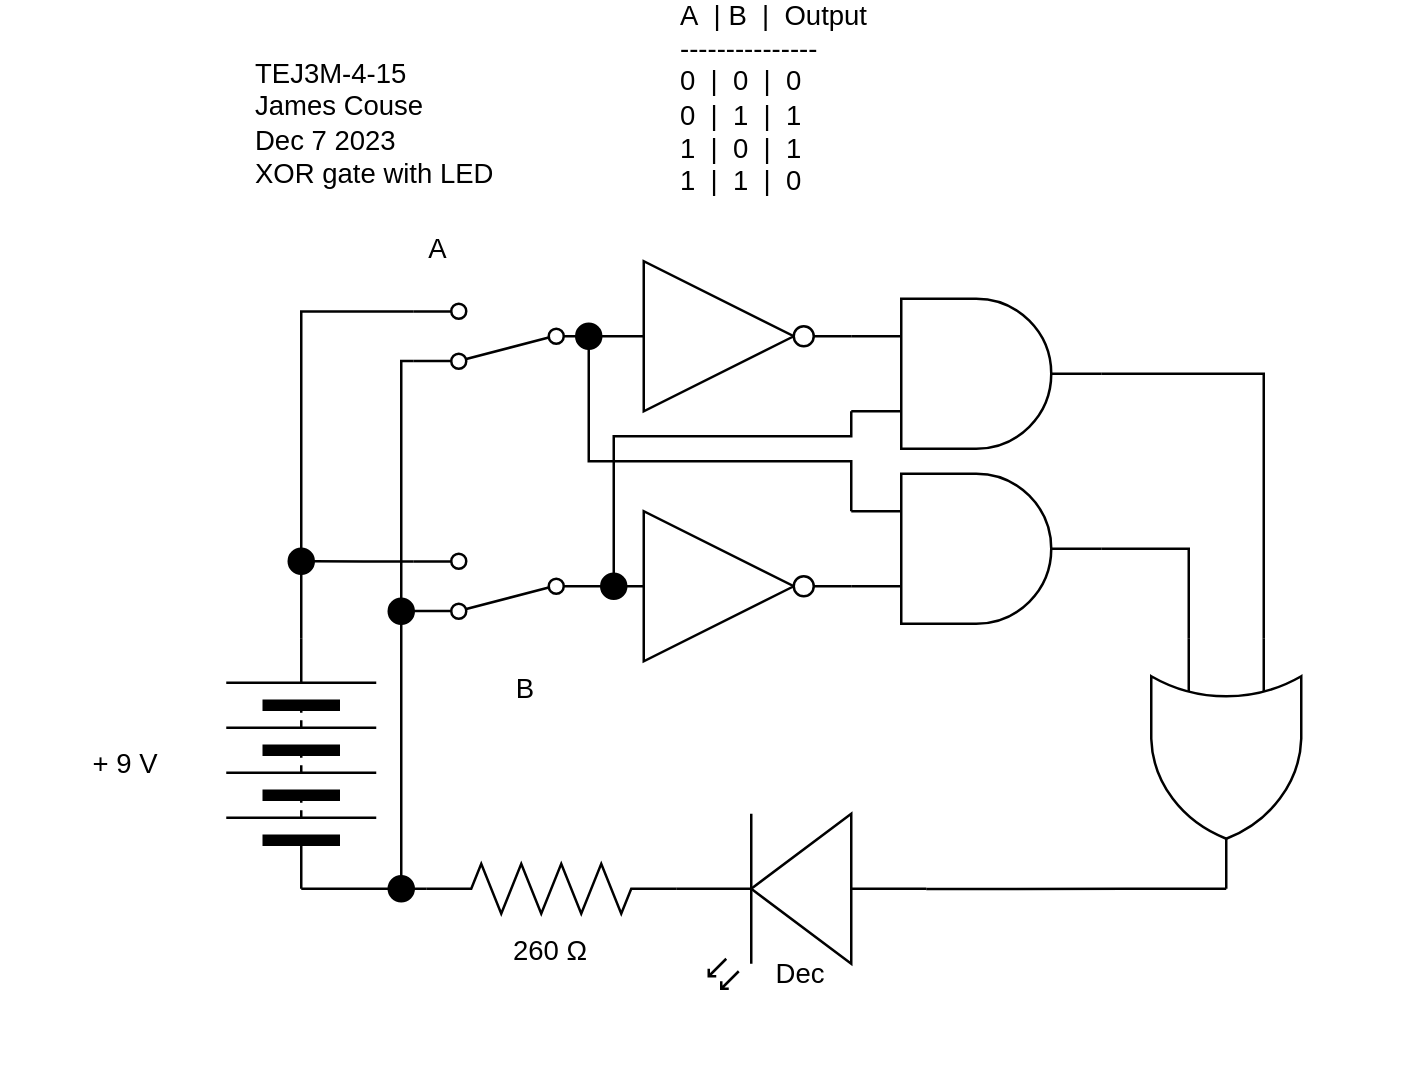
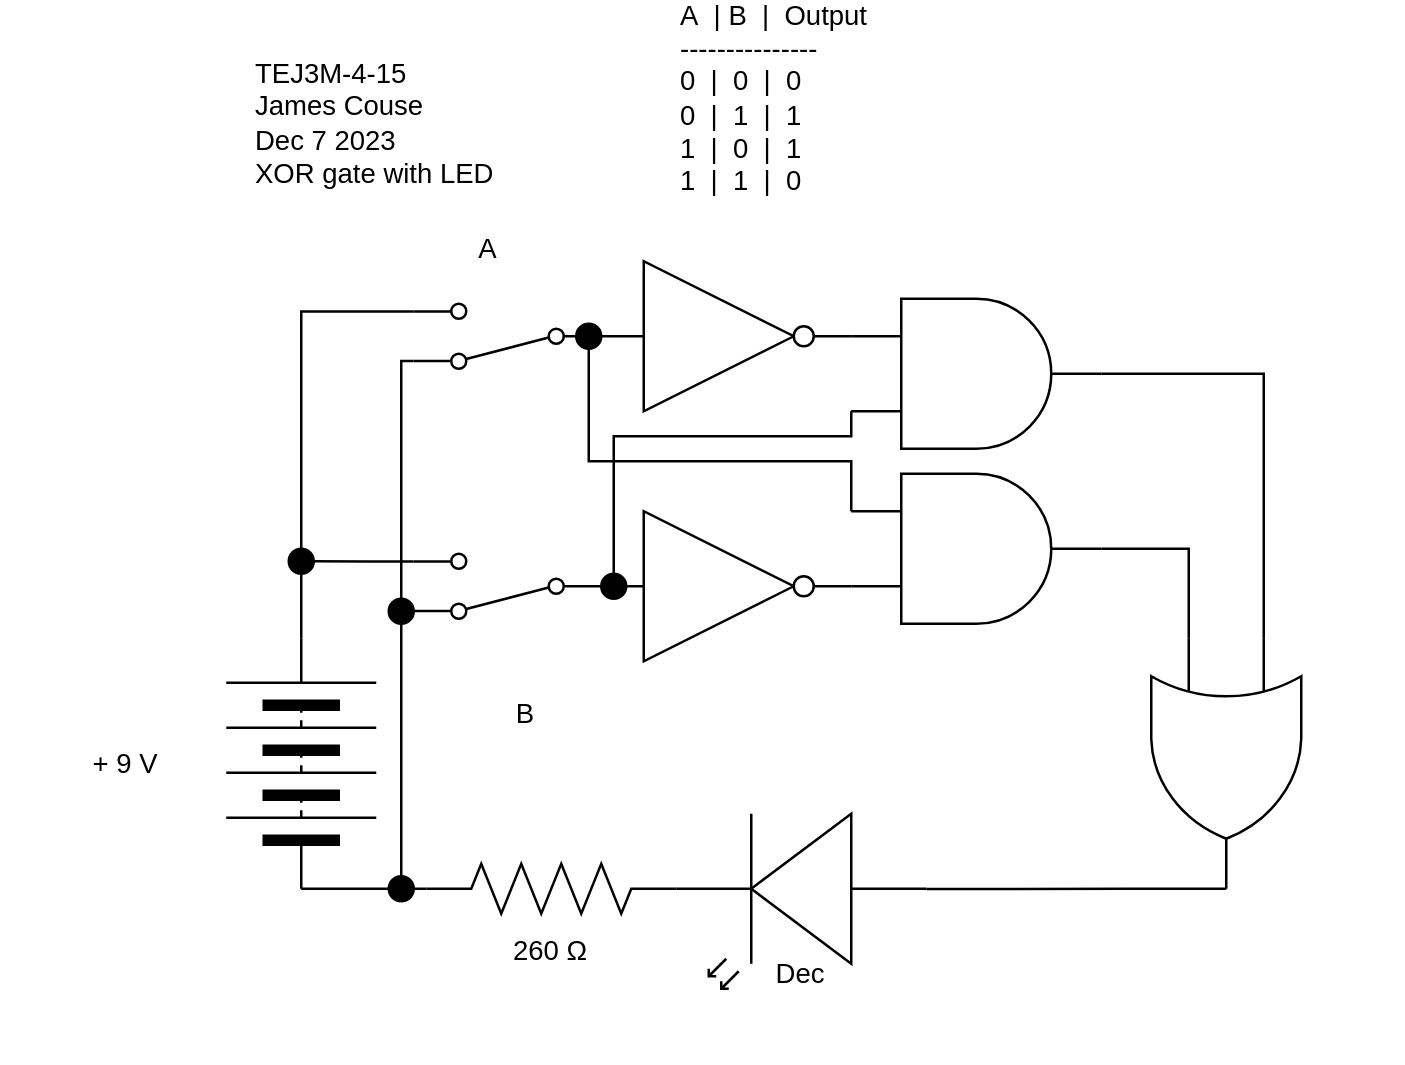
  <mxCell id="0" />
  <mxCell id="1" parent="0" />
  <mxCell id="2" style="edgeStyle=orthogonalEdgeStyle;shape=connector;rounded=0;html=1;exitX=0;exitY=0.5;exitDx=0;exitDy=0;entryX=0;entryY=0.5;entryDx=0;entryDy=0;labelBackgroundColor=default;strokeColor=default;fontFamily=Helvetica;fontSize=11;fontColor=default;endArrow=none;endFill=0;" parent="1" source="3" target="29" edge="1"><mxGeometry relative="1" as="geometry"><Array as="points"><mxPoint x="140" y="351" /><mxPoint x="140" y="351" /></Array></mxGeometry></mxCell>
  <mxCell id="3" value="" style="pointerEvents=1;verticalLabelPosition=bottom;shadow=0;dashed=0;align=center;html=1;verticalAlign=top;shape=mxgraph.electrical.miscellaneous.batteryStack;rotation=-90;" parent="1" vertex="1"><mxGeometry x="70" y="271" width="100" height="60" as="geometry" /></mxCell>
  <mxCell id="4" value="" style="verticalLabelPosition=bottom;shadow=0;dashed=0;align=center;html=1;verticalAlign=top;shape=mxgraph.electrical.opto_electronics.led_2;pointerEvents=1;rotation=-180;" parent="1" vertex="1"><mxGeometry x="270" y="321" width="100" height="70" as="geometry" /></mxCell>
  <mxCell id="5" value="+ 9 V" style="text;strokeColor=none;align=center;fillColor=none;html=1;verticalAlign=middle;whiteSpace=wrap;rounded=0;fontFamily=Helvetica;fontSize=11;fontColor=default;" parent="1" vertex="1"><mxGeometry x="20" y="286" width="60" height="30" as="geometry" /></mxCell>
  <mxCell id="6" value="TEJ3M-4-15&lt;br&gt;James Couse&lt;br&gt;Dec 7 2023&lt;br&gt;XOR gate with LED" style="text;strokeColor=none;align=left;fillColor=none;html=1;verticalAlign=middle;whiteSpace=wrap;rounded=0;fontFamily=Helvetica;fontSize=11;fontColor=default;" parent="1" vertex="1"><mxGeometry x="100" y="30" width="130" height="30" as="geometry" /></mxCell>
  <mxCell id="7" style="edgeStyle=orthogonalEdgeStyle;shape=connector;rounded=0;html=1;exitX=1;exitY=0.88;exitDx=0;exitDy=0;entryX=1;entryY=0.5;entryDx=0;entryDy=0;labelBackgroundColor=default;strokeColor=default;fontFamily=Helvetica;fontSize=11;fontColor=default;endArrow=none;endFill=0;" parent="1" source="9" target="26" edge="1"><mxGeometry relative="1" as="geometry" /></mxCell>
  <mxCell id="8" style="edgeStyle=none;html=1;exitX=1;exitY=0.12;exitDx=0;exitDy=0;" edge="1" parent="1" source="9"><mxGeometry relative="1" as="geometry"><mxPoint x="165.056" y="239.833" as="targetPoint" /></mxGeometry></mxCell>
  <mxCell id="9" value="" style="shape=mxgraph.electrical.electro-mechanical.twoWaySwitch;aspect=fixed;elSwitchState=2;rotation=-180;flipV=0;" parent="1" vertex="1"><mxGeometry x="165" y="217" width="75" height="26" as="geometry" /></mxCell>
  <mxCell id="10" value="&lt;div&gt;A&amp;nbsp; | B&amp;nbsp; |&amp;nbsp; Output&lt;/div&gt;&lt;div&gt;---------------&lt;/div&gt;&lt;div&gt;0&amp;nbsp; |&amp;nbsp; 0&amp;nbsp; |&amp;nbsp; 0&lt;/div&gt;&lt;div&gt;0&amp;nbsp; |&amp;nbsp; 1&amp;nbsp; |&amp;nbsp; 1&lt;/div&gt;&lt;div&gt;1&amp;nbsp; |&amp;nbsp; 0&amp;nbsp; |&amp;nbsp; 1&lt;/div&gt;&lt;div&gt;1&amp;nbsp; |&amp;nbsp; 1&amp;nbsp; |&amp;nbsp; 0&lt;/div&gt;" style="text;strokeColor=none;align=left;fillColor=none;html=1;verticalAlign=middle;whiteSpace=wrap;rounded=0;fontFamily=Helvetica;fontSize=11;fontColor=default;" parent="1" vertex="1"><mxGeometry x="270" y="20" width="80" height="30" as="geometry" /></mxCell>
- <mxCell id="11" value="B" style="text;strokeColor=none;align=center;fillColor=none;html=1;verticalAlign=middle;whiteSpace=wrap;rounded=0;fontFamily=Helvetica;fontSize=11;fontColor=default;" parent="1" vertex="1"><mxGeometry x="180" y="256" width="60" height="30" as="geometry" /></mxCell>
+ <mxCell id="11" value="B" style="text;strokeColor=none;align=center;fillColor=none;html=1;verticalAlign=middle;whiteSpace=wrap;rounded=0;fontFamily=Helvetica;fontSize=11;fontColor=default;" parent="1" vertex="1"><mxGeometry x="180" y="266" width="60" height="30" as="geometry" /></mxCell>
  <mxCell id="12" value="Dec" style="text;strokeColor=none;align=center;fillColor=none;html=1;verticalAlign=middle;whiteSpace=wrap;rounded=0;fontFamily=Helvetica;fontSize=11;fontColor=default;" parent="1" vertex="1"><mxGeometry x="290" y="370" width="60" height="30" as="geometry" /></mxCell>
  <mxCell id="13" value="260 Ω" style="text;strokeColor=none;align=center;fillColor=none;html=1;verticalAlign=middle;whiteSpace=wrap;rounded=0;fontFamily=Helvetica;fontSize=11;fontColor=default;" parent="1" vertex="1"><mxGeometry x="190" y="361" width="60" height="30" as="geometry" /></mxCell>
  <mxCell id="14" value="" style="shape=mxgraph.electrical.electro-mechanical.twoWaySwitch;aspect=fixed;elSwitchState=2;rotation=-180;" parent="1" vertex="1"><mxGeometry x="165" y="117" width="75" height="26" as="geometry" /></mxCell>
  <mxCell id="15" style="edgeStyle=orthogonalEdgeStyle;shape=connector;rounded=0;html=1;exitX=1;exitY=0.5;exitDx=0;exitDy=0;exitPerimeter=0;entryX=1;entryY=0.5;entryDx=0;entryDy=0;labelBackgroundColor=default;strokeColor=default;fontFamily=Helvetica;fontSize=11;fontColor=default;endArrow=none;endFill=0;" parent="1" source="16" target="29" edge="1"><mxGeometry relative="1" as="geometry" /></mxCell>
  <mxCell id="16" value="" style="pointerEvents=1;verticalLabelPosition=bottom;shadow=0;dashed=0;align=center;html=1;verticalAlign=top;shape=mxgraph.electrical.resistors.resistor_2;rotation=-180;" parent="1" vertex="1"><mxGeometry x="170" y="341" width="100" height="20" as="geometry" /></mxCell>
- <mxCell id="17" value="A" style="text;strokeColor=none;align=center;fillColor=none;html=1;verticalAlign=middle;whiteSpace=wrap;rounded=0;fontFamily=Helvetica;fontSize=11;fontColor=default;" parent="1" vertex="1"><mxGeometry x="145" y="80" width="60" height="30" as="geometry" /></mxCell>
+ <mxCell id="17" value="A" style="text;strokeColor=none;align=center;fillColor=none;html=1;verticalAlign=middle;whiteSpace=wrap;rounded=0;fontFamily=Helvetica;fontSize=11;fontColor=default;" parent="1" vertex="1"><mxGeometry x="165" y="80" width="60" height="30" as="geometry" /></mxCell>
  <mxCell id="18" value="" style="verticalLabelPosition=bottom;shadow=0;dashed=0;align=center;html=1;verticalAlign=top;shape=mxgraph.electrical.logic_gates.inverter_2" parent="1" vertex="1"><mxGeometry x="240" y="100" width="100" height="60" as="geometry" /></mxCell>
  <mxCell id="19" value="" style="verticalLabelPosition=bottom;shadow=0;dashed=0;align=center;html=1;verticalAlign=top;shape=mxgraph.electrical.logic_gates.inverter_2" parent="1" vertex="1"><mxGeometry x="240" y="200" width="100" height="60" as="geometry" /></mxCell>
  <mxCell id="20" style="edgeStyle=orthogonalEdgeStyle;shape=connector;rounded=0;html=1;exitX=1;exitY=0.5;exitDx=0;exitDy=0;exitPerimeter=0;entryX=0;entryY=0.75;entryDx=0;entryDy=0;entryPerimeter=0;labelBackgroundColor=default;strokeColor=default;fontFamily=Helvetica;fontSize=11;fontColor=default;endArrow=none;endFill=0;" parent="1" source="21" target="28" edge="1"><mxGeometry relative="1" as="geometry" /></mxCell>
  <mxCell id="21" value="" style="verticalLabelPosition=bottom;shadow=0;dashed=0;align=center;html=1;verticalAlign=top;shape=mxgraph.electrical.logic_gates.logic_gate;operation=and;" parent="1" vertex="1"><mxGeometry x="340" y="185" width="100" height="60" as="geometry" /></mxCell>
  <mxCell id="22" style="edgeStyle=orthogonalEdgeStyle;shape=connector;rounded=0;html=1;exitX=1;exitY=0.5;exitDx=0;exitDy=0;exitPerimeter=0;entryX=0;entryY=0.25;entryDx=0;entryDy=0;entryPerimeter=0;labelBackgroundColor=default;strokeColor=default;fontFamily=Helvetica;fontSize=11;fontColor=default;endArrow=none;endFill=0;" parent="1" source="23" target="28" edge="1"><mxGeometry relative="1" as="geometry" /></mxCell>
  <mxCell id="23" value="" style="verticalLabelPosition=bottom;shadow=0;dashed=0;align=center;html=1;verticalAlign=top;shape=mxgraph.electrical.logic_gates.logic_gate;operation=and;" parent="1" vertex="1"><mxGeometry x="340" y="115" width="100" height="60" as="geometry" /></mxCell>
  <mxCell id="24" style="edgeStyle=orthogonalEdgeStyle;shape=connector;rounded=0;html=1;exitX=0.5;exitY=1;exitDx=0;exitDy=0;entryX=1;entryY=0.5;entryDx=0;entryDy=0;labelBackgroundColor=default;strokeColor=default;fontFamily=Helvetica;fontSize=11;fontColor=default;endArrow=none;endFill=0;" parent="1" source="26" target="3" edge="1"><mxGeometry relative="1" as="geometry" /></mxCell>
  <mxCell id="25" style="edgeStyle=orthogonalEdgeStyle;shape=connector;rounded=0;html=1;exitX=0.5;exitY=0;exitDx=0;exitDy=0;entryX=1;entryY=0.88;entryDx=0;entryDy=0;labelBackgroundColor=default;strokeColor=default;fontFamily=Helvetica;fontSize=11;fontColor=default;endArrow=none;endFill=0;" parent="1" source="26" target="14" edge="1"><mxGeometry relative="1" as="geometry" /></mxCell>
  <mxCell id="26" value="" style="ellipse;whiteSpace=wrap;html=1;aspect=fixed;fontFamily=Helvetica;fontSize=11;fontColor=default;strokeColor=#000000;fillColor=#000000;" parent="1" vertex="1"><mxGeometry x="115" y="215" width="10" height="10" as="geometry" /></mxCell>
  <mxCell id="27" style="edgeStyle=orthogonalEdgeStyle;shape=connector;rounded=0;html=1;exitX=1;exitY=0.5;exitDx=0;exitDy=0;exitPerimeter=0;entryX=0;entryY=0.57;entryDx=0;entryDy=0;entryPerimeter=0;labelBackgroundColor=default;strokeColor=default;fontFamily=Helvetica;fontSize=11;fontColor=default;endArrow=none;endFill=0;" parent="1" source="28" target="4" edge="1"><mxGeometry relative="1" as="geometry"><Array as="points"><mxPoint x="450" y="351" /><mxPoint x="450" y="351" /></Array></mxGeometry></mxCell>
  <mxCell id="28" value="" style="verticalLabelPosition=bottom;shadow=0;dashed=0;align=center;html=1;verticalAlign=top;shape=mxgraph.electrical.logic_gates.logic_gate;operation=or;fontFamily=Helvetica;fontSize=11;fontColor=default;rotation=90;" parent="1" vertex="1"><mxGeometry x="440" y="271" width="100" height="60" as="geometry" /></mxCell>
  <mxCell id="29" value="" style="ellipse;whiteSpace=wrap;html=1;aspect=fixed;fontFamily=Helvetica;fontSize=11;fontColor=default;strokeColor=#000000;fillColor=#000000;" parent="1" vertex="1"><mxGeometry x="155" y="346" width="10" height="10" as="geometry" /></mxCell>
  <mxCell id="30" style="edgeStyle=orthogonalEdgeStyle;shape=connector;rounded=0;html=1;exitX=0.5;exitY=0;exitDx=0;exitDy=0;entryX=0;entryY=0.75;entryDx=0;entryDy=0;entryPerimeter=0;labelBackgroundColor=default;strokeColor=default;fontFamily=Helvetica;fontSize=11;fontColor=default;endArrow=none;endFill=0;" parent="1" source="31" target="23" edge="1"><mxGeometry relative="1" as="geometry"><Array as="points"><mxPoint x="245" y="170" /><mxPoint x="340" y="170" /></Array></mxGeometry></mxCell>
  <mxCell id="31" value="" style="ellipse;whiteSpace=wrap;html=1;aspect=fixed;fontFamily=Helvetica;fontSize=11;fontColor=default;strokeColor=#000000;fillColor=#000000;" parent="1" vertex="1"><mxGeometry x="240" y="225" width="10" height="10" as="geometry" /></mxCell>
  <mxCell id="32" style="edgeStyle=orthogonalEdgeStyle;shape=connector;rounded=0;html=1;exitX=0.5;exitY=1;exitDx=0;exitDy=0;entryX=0;entryY=0.25;entryDx=0;entryDy=0;entryPerimeter=0;labelBackgroundColor=default;strokeColor=default;fontFamily=Helvetica;fontSize=11;fontColor=default;endArrow=none;endFill=0;" parent="1" source="33" target="21" edge="1"><mxGeometry relative="1" as="geometry"><Array as="points"><mxPoint x="235" y="180" /><mxPoint x="340" y="180" /></Array></mxGeometry></mxCell>
  <mxCell id="33" value="" style="ellipse;whiteSpace=wrap;html=1;aspect=fixed;fontFamily=Helvetica;fontSize=11;fontColor=default;strokeColor=#000000;fillColor=#000000;" parent="1" vertex="1"><mxGeometry x="230" y="125" width="10" height="10" as="geometry" /></mxCell>
  <mxCell id="34" value="" style="edgeStyle=orthogonalEdgeStyle;shape=connector;rounded=0;html=1;exitX=1;exitY=0.12;exitDx=0;exitDy=0;labelBackgroundColor=default;strokeColor=default;fontFamily=Helvetica;fontSize=11;fontColor=default;endArrow=none;endFill=0;" edge="1" parent="1" source="14" target="36"><mxGeometry relative="1" as="geometry"><mxPoint x="160" y="350" as="targetPoint" /><Array as="points"><mxPoint x="160" y="140" /></Array><mxPoint x="165" y="139.88" as="sourcePoint" /></mxGeometry></mxCell>
  <mxCell id="35" style="edgeStyle=none;html=1;exitX=0.5;exitY=1;exitDx=0;exitDy=0;endArrow=none;endFill=0;" edge="1" parent="1" source="36" target="29"><mxGeometry relative="1" as="geometry" /></mxCell>
  <mxCell id="36" value="" style="ellipse;whiteSpace=wrap;html=1;aspect=fixed;fontFamily=Helvetica;fontSize=11;fontColor=default;strokeColor=#000000;fillColor=#000000;" vertex="1" parent="1"><mxGeometry x="155" y="235" width="10" height="10" as="geometry" /></mxCell>
